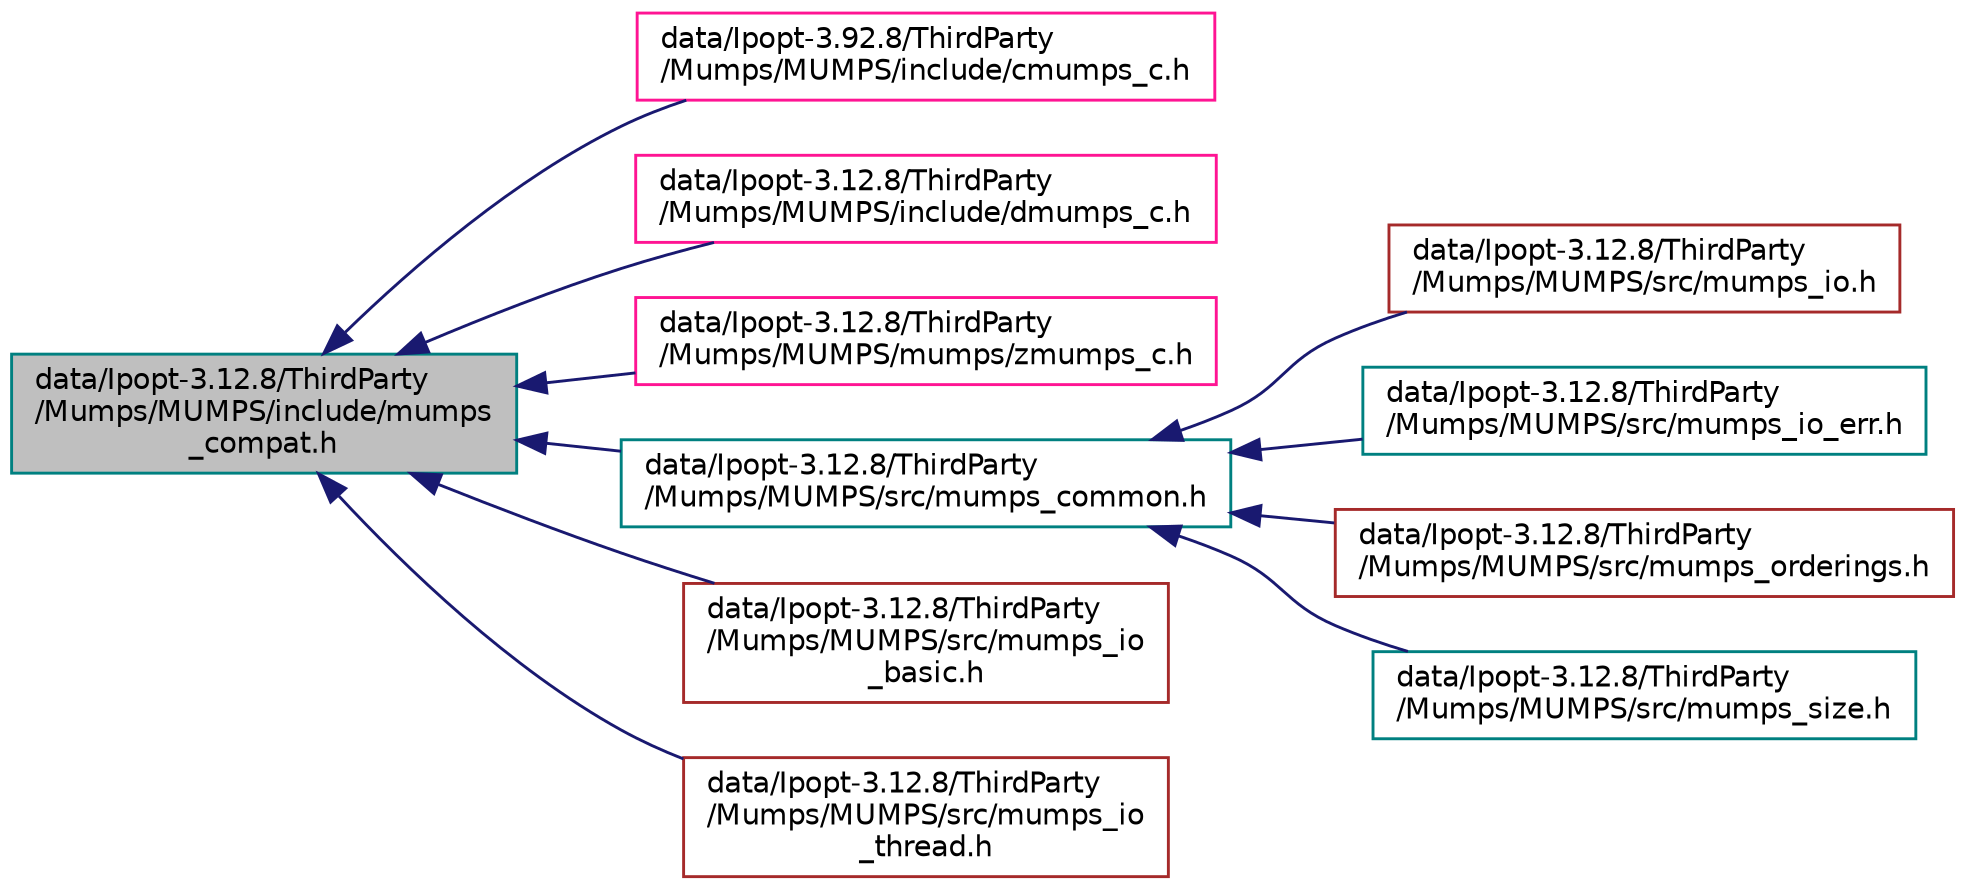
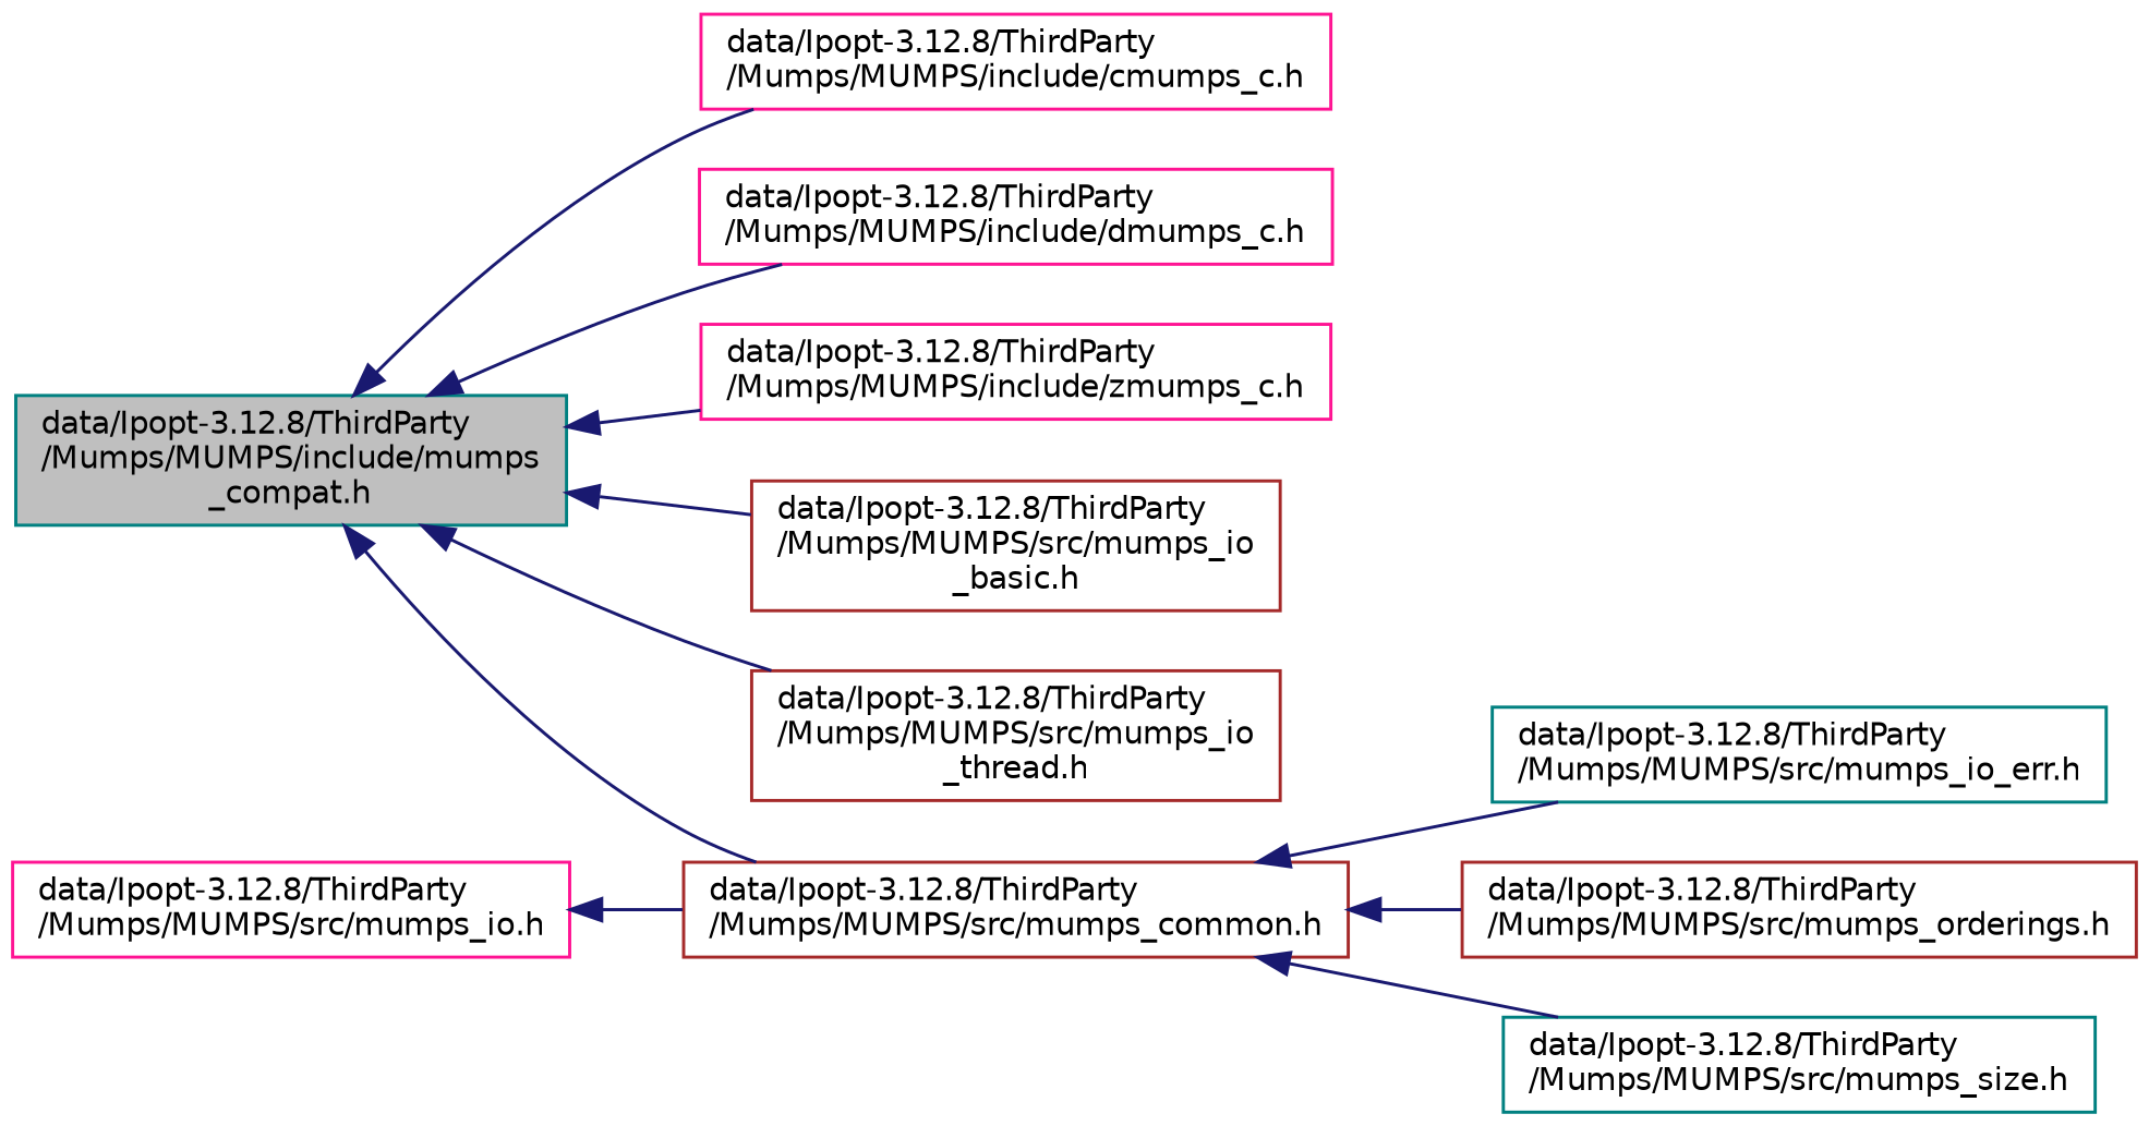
  digraph {
    rankdir=LR
    node [color=deeppink fillcolor=white fontname=Helvetica fontsize=10 shape=record style=filled]
    edge [color=midnightblue dir=back fontname=Helvetica fontsize=10 labelfontname=Helvetica labelfontsize=10 style=solid]
    n1 [color=teal fillcolor=grey75 fontcolor=black height=0.2 label="data/Ipopt-3.12.8/ThirdParty\l/Mumps/MUMPS/include/mumps\l_compat.h" width=0.4]
-   n2 [height=0.2 label="data/Ipopt-3.92.8/ThirdParty\l/Mumps/MUMPS/include/cmumps_c.h" width=0.4]
+   n2 [height=0.2 label="data/Ipopt-3.12.8/ThirdParty\l/Mumps/MUMPS/include/cmumps_c.h" width=0.4]
    n3 [height=0.2 label="data/Ipopt-3.12.8/ThirdParty\l/Mumps/MUMPS/include/dmumps_c.h" width=0.4]
-   n4 [height=0.2 label="data/Ipopt-3.12.8/ThirdParty\l/Mumps/MUMPS/mumps/zmumps_c.h" width=0.4]
-   n5 [color=teal height=0.2 label="data/Ipopt-3.12.8/ThirdParty\l/Mumps/MUMPS/src/mumps_common.h" width=0.4]
+   n4 [height=0.2 label="data/Ipopt-3.12.8/ThirdParty\l/Mumps/MUMPS/include/zmumps_c.h" width=0.4]
+   n5 [color=brown height=0.2 label="data/Ipopt-3.12.8/ThirdParty\l/Mumps/MUMPS/src/mumps_common.h" width=0.4]
    n6 [color=brown height=0.2 label="data/Ipopt-3.12.8/ThirdParty\l/Mumps/MUMPS/src/mumps_io\l_basic.h" width=0.4]
    n7 [color=brown height=0.2 label="data/Ipopt-3.12.8/ThirdParty\l/Mumps/MUMPS/src/mumps_io\l_thread.h" width=0.4]
-   n8 [color=brown height=0.2 label="data/Ipopt-3.12.8/ThirdParty\l/Mumps/MUMPS/src/mumps_io.h" width=0.4]
+   n8 [height=0.2 label="data/Ipopt-3.12.8/ThirdParty\l/Mumps/MUMPS/src/mumps_io.h" width=0.4]
    n9 [color=teal height=0.2 label="data/Ipopt-3.12.8/ThirdParty\l/Mumps/MUMPS/src/mumps_io_err.h" width=0.4]
    n10 [color=brown height=0.2 label="data/Ipopt-3.12.8/ThirdParty\l/Mumps/MUMPS/src/mumps_orderings.h" width=0.4]
    n11 [color=teal height=0.2 label="data/Ipopt-3.12.8/ThirdParty\l/Mumps/MUMPS/src/mumps_size.h" width=0.4]
    n1 -> n2
    n1 -> n3
    n1 -> n4
    n1 -> n5
    n1 -> n6
    n1 -> n7
-   n5 -> n8
+   n8 -> n5
    n5 -> n9
    n5 -> n10
    n5 -> n11
  }
